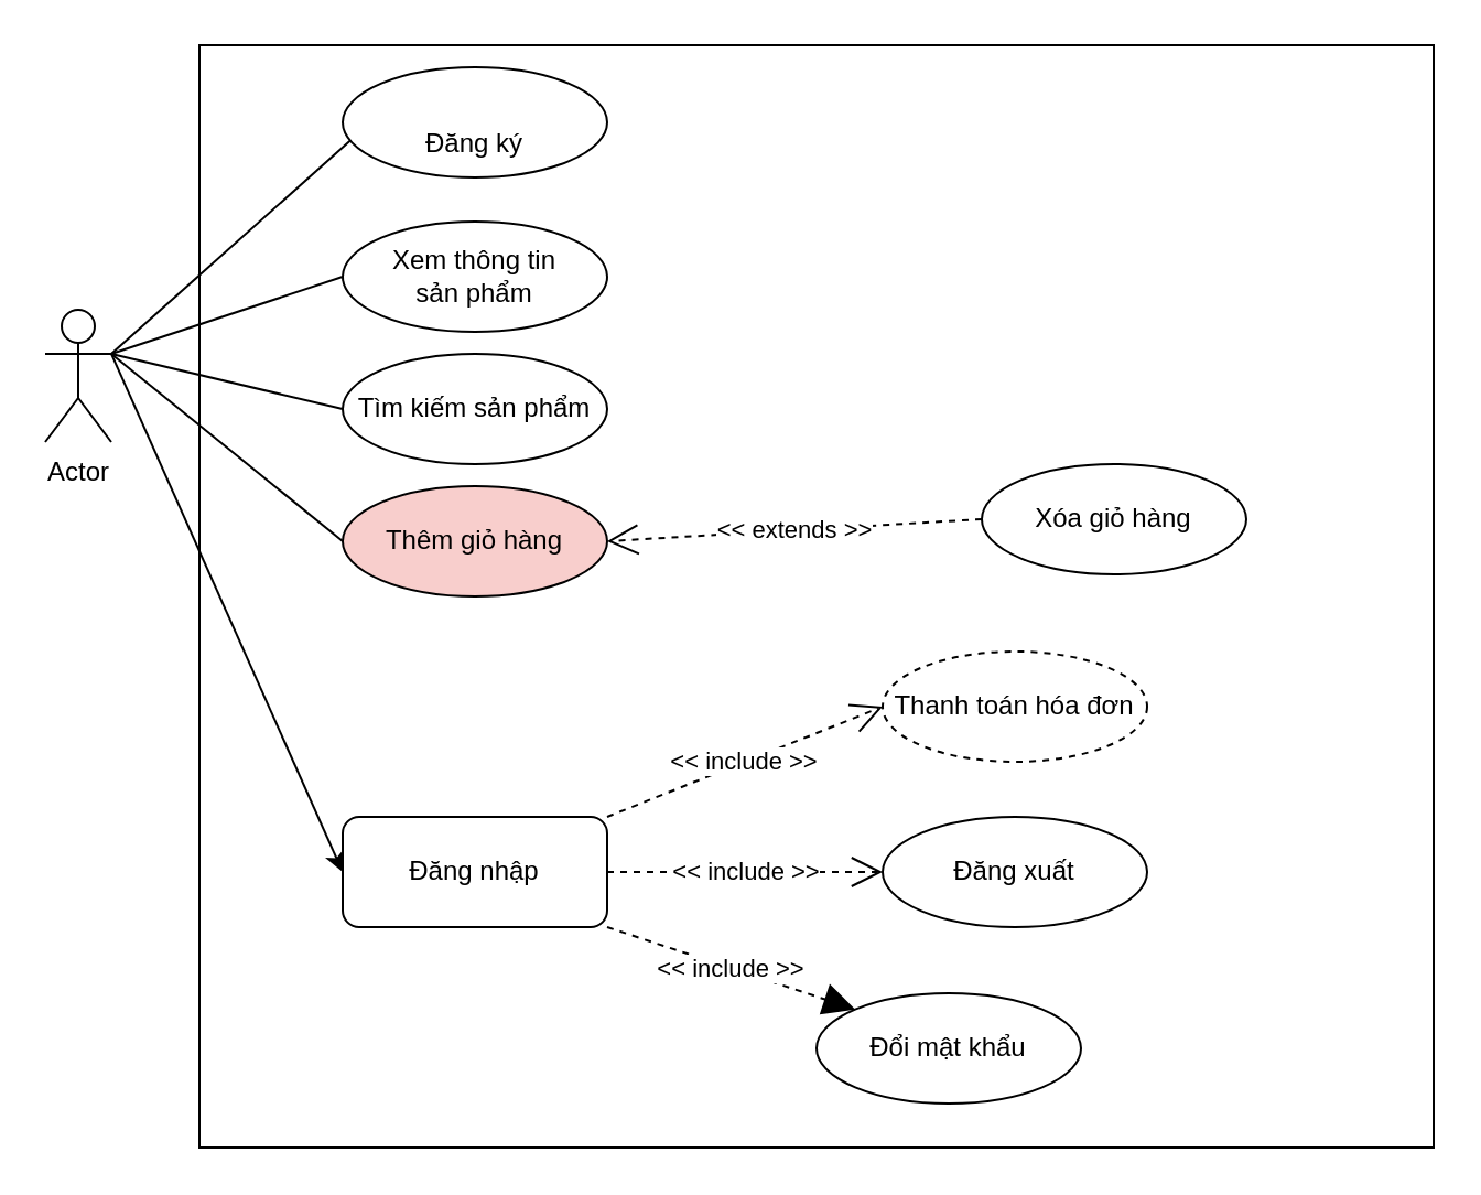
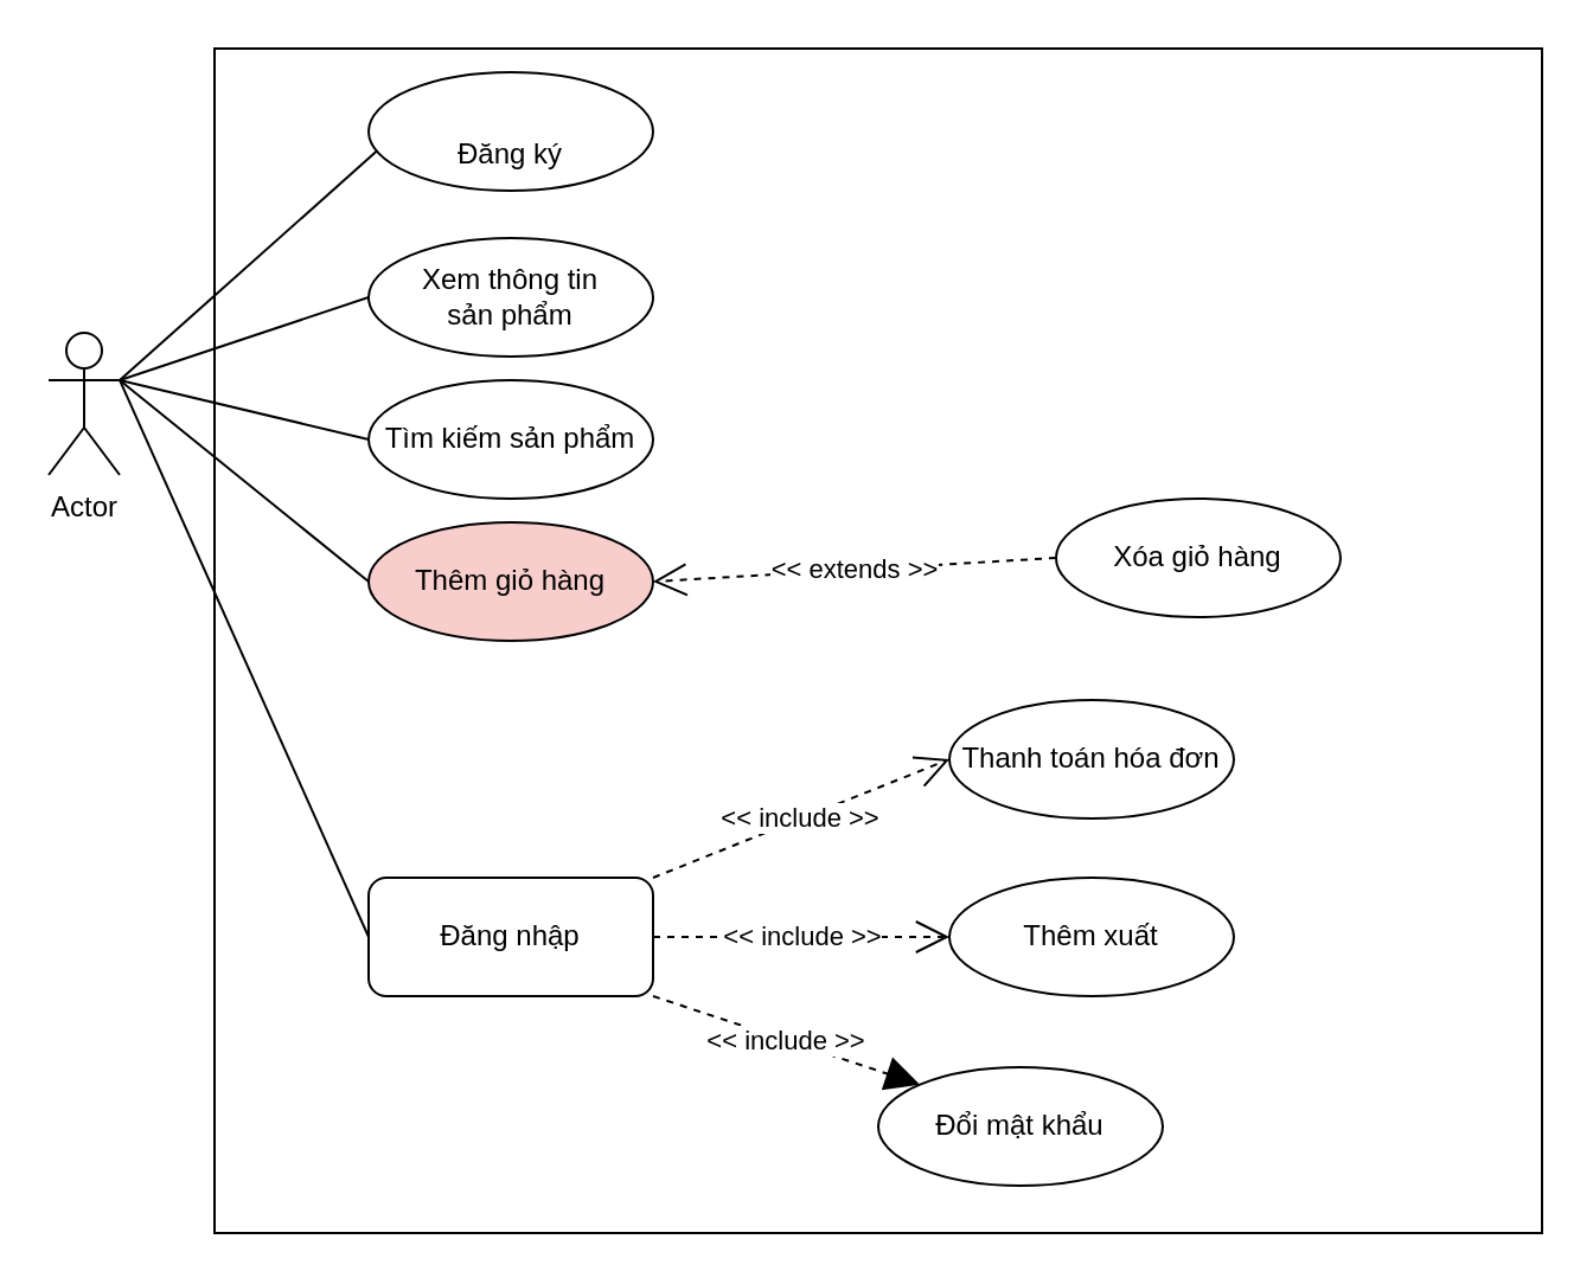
  <mxCell id="0" />
  <mxCell id="1" parent="0" />
  <mxCell id="2" value="" style="rounded=0;whiteSpace=wrap;html=1;" parent="1" vertex="1"><mxGeometry x="90" y="20" width="560" height="500" as="geometry" /></mxCell>
  <mxCell id="3" value="Actor" style="shape=umlActor;verticalLabelPosition=bottom;verticalAlign=top;html=1;outlineConnect=0;" parent="1" vertex="1"><mxGeometry x="20" y="140" width="30" height="60" as="geometry" /></mxCell>
  <mxCell id="4" value="" style="endArrow=none;html=1;exitX=1;exitY=0.333;exitDx=0;exitDy=0;exitPerimeter=0;entryX=0.031;entryY=0.661;entryDx=0;entryDy=0;entryPerimeter=0;" parent="1" source="3" target="5" edge="1"><mxGeometry width="50" height="50" relative="1" as="geometry"><mxPoint x="230" y="240" as="sourcePoint" /><mxPoint x="280" y="190" as="targetPoint" /></mxGeometry></mxCell>
  <mxCell id="5" value="" style="ellipse;whiteSpace=wrap;html=1;" parent="1" vertex="1"><mxGeometry x="155" y="30" width="120" height="50" as="geometry" /></mxCell>
  <mxCell id="6" value="" style="ellipse;whiteSpace=wrap;html=1;" parent="1" vertex="1"><mxGeometry x="155" y="100" width="120" height="50" as="geometry" /></mxCell>
  <mxCell id="7" value="Tìm kiếm sản phẩm" style="ellipse;whiteSpace=wrap;html=1;" parent="1" vertex="1"><mxGeometry x="155" y="160" width="120" height="50" as="geometry" /></mxCell>
  <mxCell id="8" value="Thêm giỏ hàng" style="ellipse;whiteSpace=wrap;html=1;fillColor=#f8cecc;" parent="1" vertex="1"><mxGeometry x="155" y="220" width="120" height="50" as="geometry" /></mxCell>
  <mxCell id="9" value="Đăng ký" style="text;html=1;strokeColor=none;fillColor=none;align=center;verticalAlign=middle;whiteSpace=wrap;rounded=0;" parent="1" vertex="1"><mxGeometry x="180" y="55" width="70" height="20" as="geometry" /></mxCell>
  <mxCell id="10" value="Xem thông tin sản phẩm" style="text;html=1;strokeColor=none;fillColor=none;align=center;verticalAlign=middle;whiteSpace=wrap;rounded=0;" parent="1" vertex="1"><mxGeometry x="170" y="115" width="90" height="20" as="geometry" /></mxCell>
  <mxCell id="11" value="Đăng nhập" style="whiteSpace=wrap;html=1;rounded=1;" parent="1" vertex="1"><mxGeometry x="155" y="370" width="120" height="50" as="geometry" /></mxCell>
- <mxCell id="12" value="Đăng xuất" style="ellipse;whiteSpace=wrap;html=1;" parent="1" vertex="1"><mxGeometry x="400" y="370" width="120" height="50" as="geometry" /></mxCell>
+ <mxCell id="12" value="Thêm xuất" style="ellipse;whiteSpace=wrap;html=1;" parent="1" vertex="1"><mxGeometry x="400" y="370" width="120" height="50" as="geometry" /></mxCell>
  <mxCell id="13" value="Đổi mật khẩu" style="ellipse;whiteSpace=wrap;html=1;" parent="1" vertex="1"><mxGeometry x="370" y="450" width="120" height="50" as="geometry" /></mxCell>
- <mxCell id="14" value="Thanh toán hóa đơn" style="ellipse;whiteSpace=wrap;html=1;dashed=1;" parent="1" vertex="1"><mxGeometry x="400" y="295" width="120" height="50" as="geometry" /></mxCell>
+ <mxCell id="14" value="Thanh toán hóa đơn" style="ellipse;whiteSpace=wrap;html=1;" parent="1" vertex="1"><mxGeometry x="400" y="295" width="120" height="50" as="geometry" /></mxCell>
  <mxCell id="15" value="" style="endArrow=none;html=1;exitX=1;exitY=0.333;exitDx=0;exitDy=0;exitPerimeter=0;entryX=0;entryY=0.5;entryDx=0;entryDy=0;" parent="1" source="3" target="8" edge="1"><mxGeometry width="50" height="50" relative="1" as="geometry"><mxPoint x="230" y="220" as="sourcePoint" /><mxPoint x="280" y="170" as="targetPoint" /></mxGeometry></mxCell>
  <mxCell id="16" value="" style="endArrow=none;html=1;exitX=1;exitY=0.333;exitDx=0;exitDy=0;exitPerimeter=0;entryX=0;entryY=0.5;entryDx=0;entryDy=0;" parent="1" source="3" target="7" edge="1"><mxGeometry width="50" height="50" relative="1" as="geometry"><mxPoint x="230" y="220" as="sourcePoint" /><mxPoint x="280" y="170" as="targetPoint" /></mxGeometry></mxCell>
  <mxCell id="17" value="" style="endArrow=none;html=1;exitX=1;exitY=0.333;exitDx=0;exitDy=0;exitPerimeter=0;entryX=0;entryY=0.5;entryDx=0;entryDy=0;" parent="1" source="3" target="6" edge="1"><mxGeometry width="50" height="50" relative="1" as="geometry"><mxPoint x="230" y="220" as="sourcePoint" /><mxPoint x="280" y="170" as="targetPoint" /></mxGeometry></mxCell>
- <mxCell id="18" value="" style="endArrow=classic;html=1;exitX=1;exitY=0.333;exitDx=0;exitDy=0;exitPerimeter=0;entryX=0;entryY=0.5;entryDx=0;entryDy=0;" parent="1" source="3" target="11" edge="1"><mxGeometry width="50" height="50" relative="1" as="geometry"><mxPoint x="230" y="290" as="sourcePoint" /><mxPoint x="280" y="240" as="targetPoint" /></mxGeometry></mxCell>
+ <mxCell id="18" value="" style="endArrow=none;html=1;exitX=1;exitY=0.333;exitDx=0;exitDy=0;exitPerimeter=0;entryX=0;entryY=0.5;entryDx=0;entryDy=0;" parent="1" source="3" target="11" edge="1"><mxGeometry width="50" height="50" relative="1" as="geometry"><mxPoint x="230" y="290" as="sourcePoint" /><mxPoint x="280" y="240" as="targetPoint" /></mxGeometry></mxCell>
  <mxCell id="19" value="Xóa giỏ hàng" style="ellipse;whiteSpace=wrap;html=1;" parent="1" vertex="1"><mxGeometry x="445" y="210" width="120" height="50" as="geometry" /></mxCell>
  <mxCell id="20" value="&amp;lt;&amp;lt; include &amp;gt;&amp;gt;" style="endArrow=open;endSize=12;dashed=1;html=1;entryX=0;entryY=0.5;entryDx=0;entryDy=0;exitX=1;exitY=0;exitDx=0;exitDy=0;" parent="1" source="11" target="14" edge="1"><mxGeometry width="160" relative="1" as="geometry"><mxPoint x="170" y="340" as="sourcePoint" /><mxPoint x="330" y="340" as="targetPoint" /><Array as="points" /><mxPoint as="offset" /></mxGeometry></mxCell>
  <mxCell id="21" value="&amp;lt;&amp;lt; include &amp;gt;&amp;gt;" style="endArrow=open;endSize=12;dashed=1;html=1;entryX=0;entryY=0.5;entryDx=0;entryDy=0;exitX=1;exitY=0.5;exitDx=0;exitDy=0;" parent="1" source="11" target="12" edge="1"><mxGeometry width="160" relative="1" as="geometry"><mxPoint x="370" y="345" as="sourcePoint" /><mxPoint x="225" y="380" as="targetPoint" /><Array as="points" /><mxPoint as="offset" /></mxGeometry></mxCell>
  <mxCell id="22" value="&amp;lt;&amp;lt; include &amp;gt;&amp;gt;" style="endArrow=block;endSize=12;dashed=1;html=1;exitX=1;exitY=1;exitDx=0;exitDy=0;entryX=0;entryY=0;entryDx=0;entryDy=0;" parent="1" source="11" target="13" edge="1"><mxGeometry width="160" relative="1" as="geometry"><mxPoint x="380" y="355" as="sourcePoint" /><mxPoint x="235" y="390" as="targetPoint" /><Array as="points" /><mxPoint as="offset" /></mxGeometry></mxCell>
  <mxCell id="23" value="&amp;lt;&amp;lt; extends &amp;gt;&amp;gt;" style="endArrow=open;endSize=12;dashed=1;html=1;entryX=1;entryY=0.5;entryDx=0;entryDy=0;exitX=0;exitY=0.5;exitDx=0;exitDy=0;" parent="1" source="19" target="8" edge="1"><mxGeometry width="160" relative="1" as="geometry"><mxPoint x="390" y="365" as="sourcePoint" /><mxPoint x="245" y="400" as="targetPoint" /><Array as="points" /><mxPoint as="offset" /></mxGeometry></mxCell>
